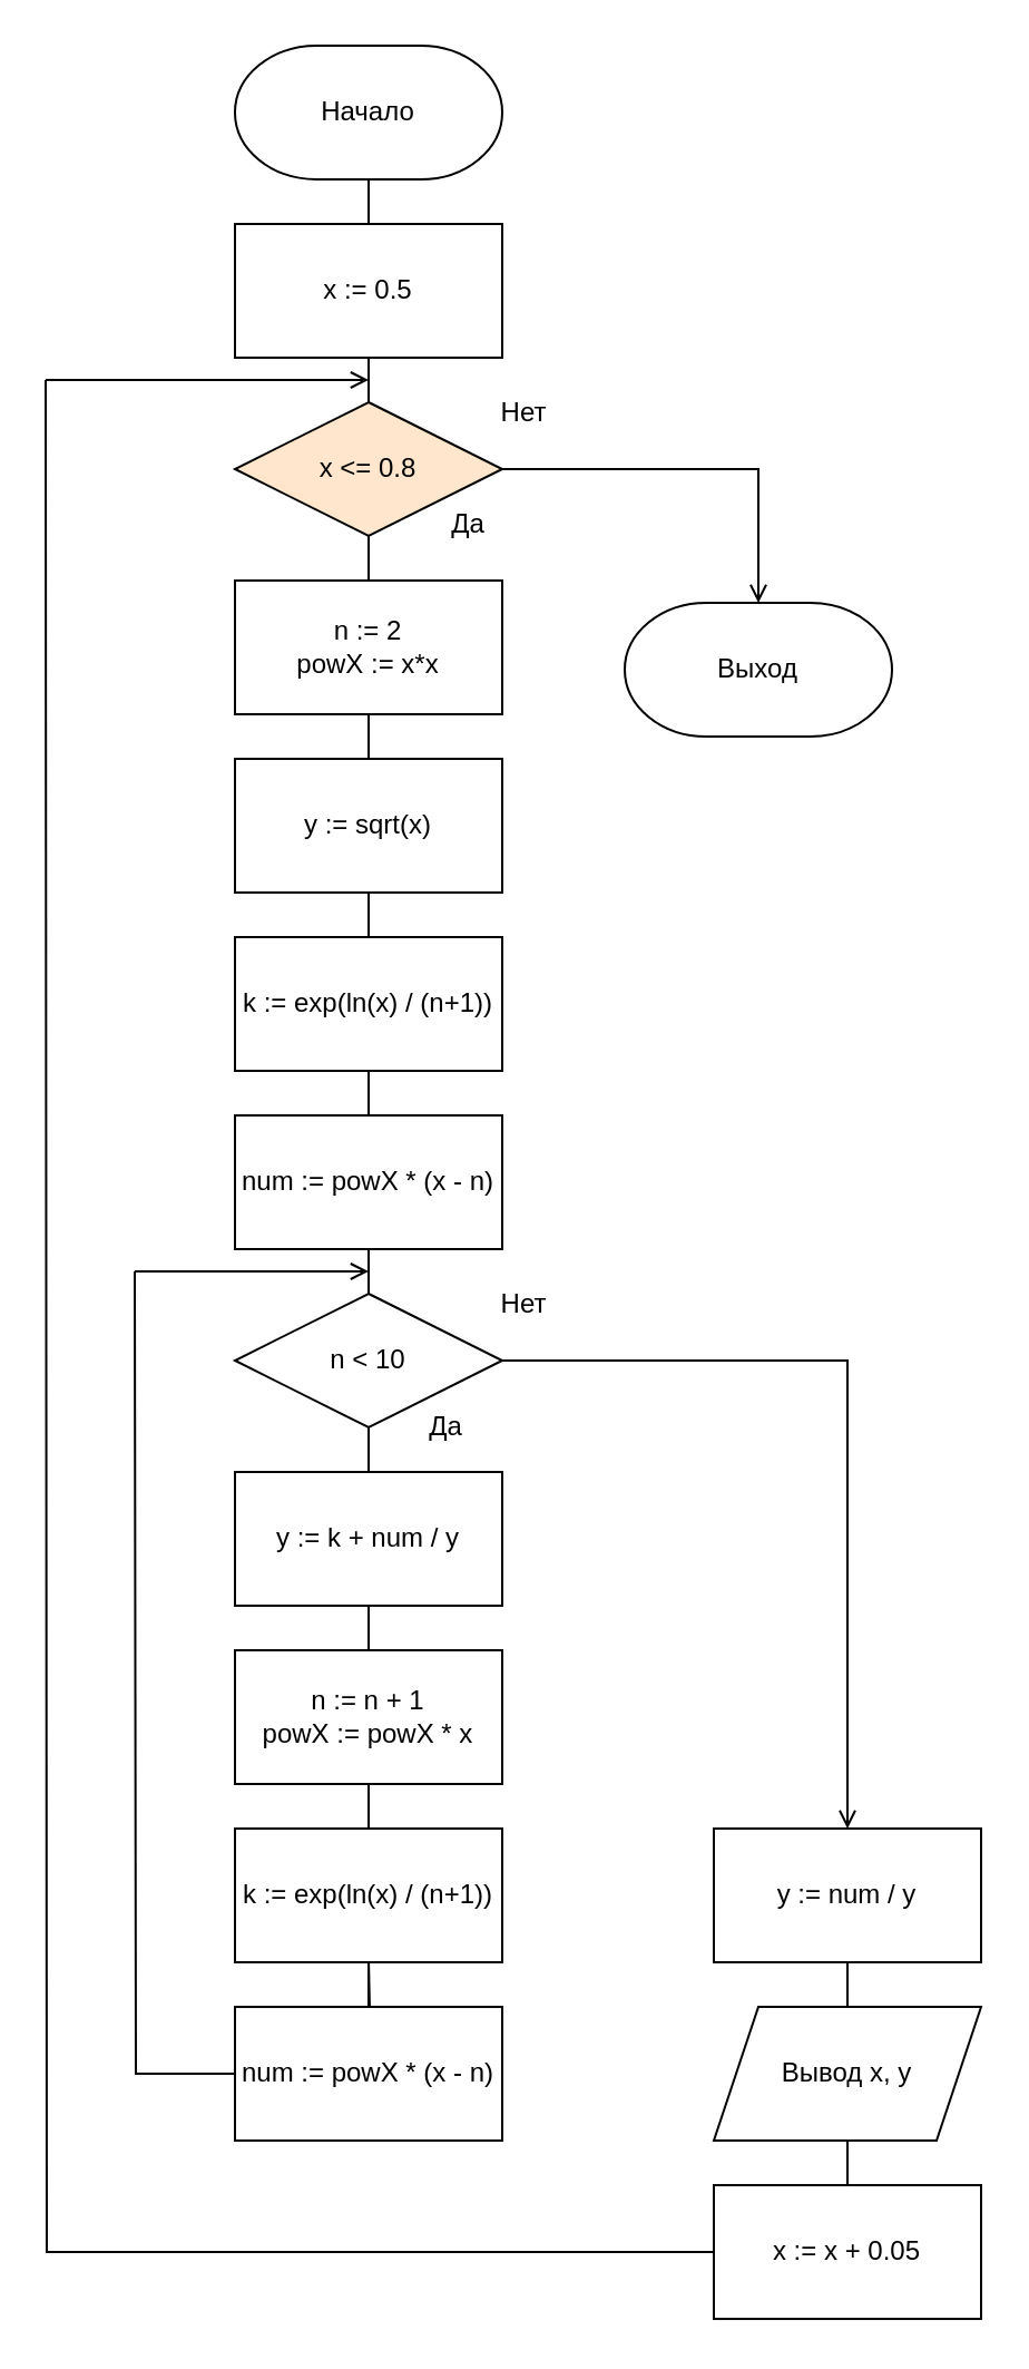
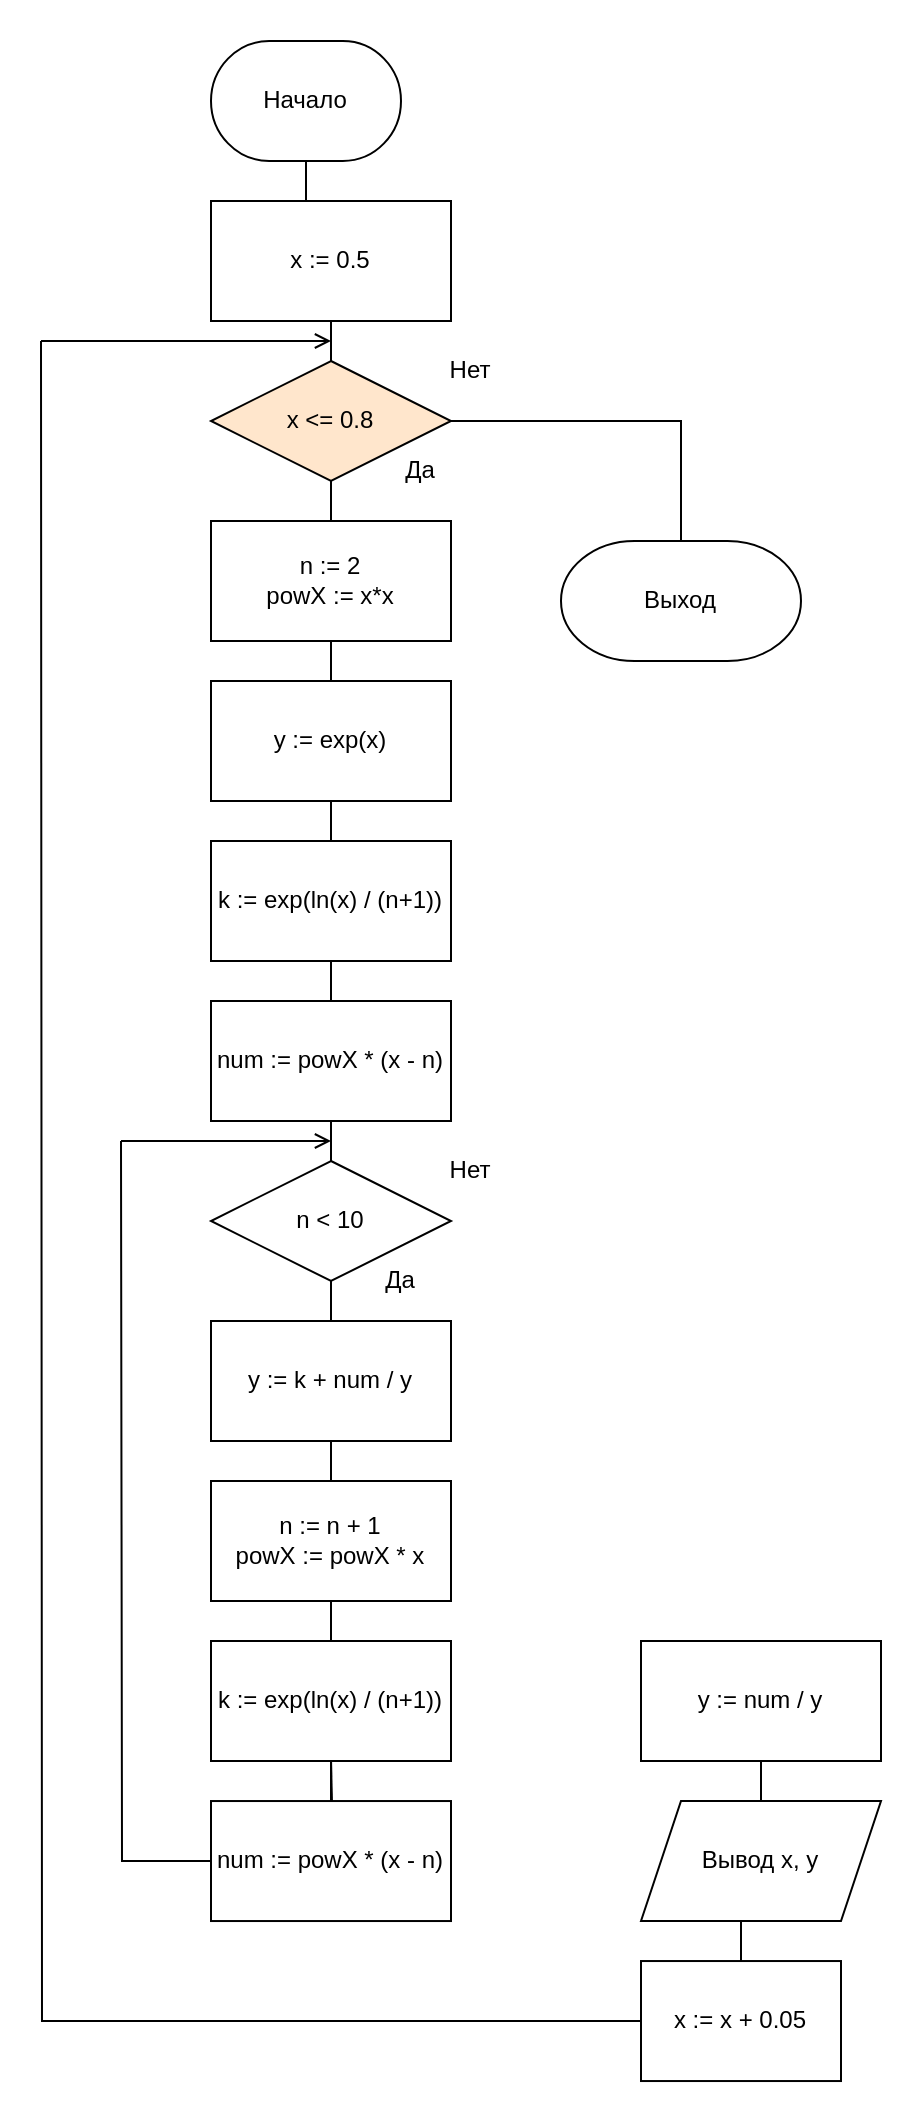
  <mxCell id="0" />
  <mxCell id="1" parent="0" />
  <mxCell id="2" style="edgeStyle=orthogonalEdgeStyle;rounded=0;orthogonalLoop=1;jettySize=auto;html=1;endArrow=none;endFill=0;" edge="1" parent="1" source="3"><mxGeometry relative="1" as="geometry"><mxPoint x="165" y="100" as="targetPoint" /></mxGeometry></mxCell>
- <mxCell id="3" value="Начало" style="strokeWidth=1;html=1;shape=mxgraph.flowchart.terminator;whiteSpace=wrap;" vertex="1" parent="1"><mxGeometry x="105" width="120" height="60" as="geometry" y="20" /></mxCell>
+ <mxCell id="3" value="Начало" style="strokeWidth=1;html=1;shape=mxgraph.flowchart.terminator;whiteSpace=wrap;" vertex="1" parent="1"><mxGeometry x="105" y="20" width="95" height="60" as="geometry" /></mxCell>
  <mxCell id="4" style="edgeStyle=orthogonalEdgeStyle;rounded=0;orthogonalLoop=1;jettySize=auto;html=1;entryX=0.5;entryY=0;entryDx=0;entryDy=0;endArrow=none;endFill=0;" edge="1" parent="1" target="18"><mxGeometry relative="1" as="geometry"><mxPoint x="165" y="160" as="sourcePoint" /></mxGeometry></mxCell>
  <mxCell id="5" value="x := 0.5" style="rounded=0;whiteSpace=wrap;html=1;" vertex="1" parent="1"><mxGeometry x="105" y="100" width="120" height="60" as="geometry" /></mxCell>
  <mxCell id="6" style="edgeStyle=orthogonalEdgeStyle;rounded=0;orthogonalLoop=1;jettySize=auto;html=1;endArrow=none;endFill=0;" edge="1" parent="1"><mxGeometry relative="1" as="geometry"><mxPoint x="165" y="340" as="targetPoint" /><mxPoint x="165" y="320" as="sourcePoint" /></mxGeometry></mxCell>
- <mxCell id="7" value="у := sqrt(x)" style="rounded=0;whiteSpace=wrap;html=1;" vertex="1" parent="1"><mxGeometry x="105" y="340" width="120" height="60" as="geometry" /></mxCell>
+ <mxCell id="7" value="у := exp(x)" style="rounded=0;whiteSpace=wrap;html=1;" vertex="1" parent="1"><mxGeometry x="105" y="340" width="120" height="60" as="geometry" /></mxCell>
  <mxCell id="8" style="edgeStyle=orthogonalEdgeStyle;rounded=0;orthogonalLoop=1;jettySize=auto;html=1;endArrow=none;endFill=0;" edge="1" parent="1"><mxGeometry relative="1" as="geometry"><mxPoint x="165" y="420" as="targetPoint" /><mxPoint x="165" y="400" as="sourcePoint" /></mxGeometry></mxCell>
  <mxCell id="9" value="k := exp(ln(x) / (n+1))" style="rounded=0;whiteSpace=wrap;html=1;" vertex="1" parent="1"><mxGeometry x="105" y="420" width="120" height="60" as="geometry" /></mxCell>
  <mxCell id="10" style="edgeStyle=orthogonalEdgeStyle;rounded=0;orthogonalLoop=1;jettySize=auto;html=1;endArrow=none;endFill=0;" edge="1" parent="1"><mxGeometry relative="1" as="geometry"><mxPoint x="165" y="500" as="targetPoint" /><mxPoint x="165" y="480" as="sourcePoint" /></mxGeometry></mxCell>
  <mxCell id="11" style="edgeStyle=orthogonalEdgeStyle;rounded=0;orthogonalLoop=1;jettySize=auto;html=1;endArrow=none;endFill=0;" edge="1" parent="1" source="12"><mxGeometry relative="1" as="geometry"><mxPoint x="165" y="580" as="targetPoint" /></mxGeometry></mxCell>
  <mxCell id="12" value="num := powX * (x - n)" style="rounded=0;whiteSpace=wrap;html=1;" vertex="1" parent="1"><mxGeometry x="105" y="500" width="120" height="60" as="geometry" /></mxCell>
  <mxCell id="13" style="edgeStyle=orthogonalEdgeStyle;rounded=0;orthogonalLoop=1;jettySize=auto;html=1;endArrow=none;endFill=0;" edge="1" parent="1" source="15"><mxGeometry relative="1" as="geometry"><mxPoint x="165" y="660" as="targetPoint" /></mxGeometry></mxCell>
- <mxCell id="14" style="edgeStyle=orthogonalEdgeStyle;rounded=0;orthogonalLoop=1;jettySize=auto;html=1;endArrow=open;endFill=0;entryX=0.5;entryY=0;entryDx=0;entryDy=0;" edge="1" parent="1" source="15" target="32"><mxGeometry relative="1" as="geometry"><mxPoint x="380" y="660" as="targetPoint" /></mxGeometry></mxCell>
  <mxCell id="15" value="n &amp;lt; 10" style="rhombus;whiteSpace=wrap;html=1;strokeWidth=1;" vertex="1" parent="1"><mxGeometry x="105" y="580" width="120" height="60" as="geometry" /></mxCell>
- <mxCell id="16" style="edgeStyle=orthogonalEdgeStyle;rounded=0;orthogonalLoop=1;jettySize=auto;html=1;endArrow=open;endFill=0;entryX=0.5;entryY=0;entryDx=0;entryDy=0;entryPerimeter=0;" edge="1" parent="1" source="18" target="38"><mxGeometry relative="1" as="geometry"><mxPoint x="340" y="260" as="targetPoint" /></mxGeometry></mxCell>
+ <mxCell id="16" style="edgeStyle=orthogonalEdgeStyle;rounded=0;orthogonalLoop=1;jettySize=auto;html=1;endArrow=none;endFill=0;entryX=0.5;entryY=0;entryDx=0;entryDy=0;entryPerimeter=0;" edge="1" parent="1" source="18" target="38"><mxGeometry relative="1" as="geometry"><mxPoint x="340" y="260" as="targetPoint" /></mxGeometry></mxCell>
  <mxCell id="17" style="edgeStyle=orthogonalEdgeStyle;rounded=0;orthogonalLoop=1;jettySize=auto;html=1;endArrow=none;endFill=0;" edge="1" parent="1" source="18"><mxGeometry relative="1" as="geometry"><mxPoint x="165" y="260" as="targetPoint" /></mxGeometry></mxCell>
  <mxCell id="18" value="x &amp;lt;= 0.8" style="rhombus;whiteSpace=wrap;html=1;strokeWidth=1;fillColor=#ffe6cc;" vertex="1" parent="1"><mxGeometry x="105" y="180" width="120" height="60" as="geometry" /></mxCell>
  <mxCell id="19" value="Да" style="text;html=1;strokeColor=none;fillColor=none;align=center;verticalAlign=middle;whiteSpace=wrap;rounded=0;" vertex="1" parent="1"><mxGeometry x="180" y="220" width="60" height="30" as="geometry" /></mxCell>
  <mxCell id="20" value="Нет" style="text;html=1;strokeColor=none;fillColor=none;align=center;verticalAlign=middle;whiteSpace=wrap;rounded=0;" vertex="1" parent="1"><mxGeometry x="205" y="170" width="60" height="30" as="geometry" /></mxCell>
  <mxCell id="21" value="Да" style="text;html=1;strokeColor=none;fillColor=none;align=center;verticalAlign=middle;whiteSpace=wrap;rounded=0;" vertex="1" parent="1"><mxGeometry x="180" y="630" width="40" height="20" as="geometry" /></mxCell>
  <mxCell id="22" value="" style="edgeStyle=orthogonalEdgeStyle;rounded=0;orthogonalLoop=1;jettySize=auto;html=1;endArrow=none;endFill=0;" edge="1" parent="1" target="28"><mxGeometry relative="1" as="geometry"><mxPoint x="165" y="880" as="sourcePoint" /></mxGeometry></mxCell>
  <mxCell id="23" style="edgeStyle=orthogonalEdgeStyle;rounded=0;orthogonalLoop=1;jettySize=auto;html=1;endArrow=none;endFill=0;" edge="1" parent="1" source="24"><mxGeometry relative="1" as="geometry"><mxPoint x="165" y="730" as="targetPoint" /></mxGeometry></mxCell>
  <mxCell id="24" value="y := k + num / y" style="rounded=0;whiteSpace=wrap;html=1;strokeWidth=1;" vertex="1" parent="1"><mxGeometry x="105" y="660" width="120" height="60" as="geometry" /></mxCell>
  <mxCell id="25" style="edgeStyle=orthogonalEdgeStyle;rounded=0;orthogonalLoop=1;jettySize=auto;html=1;endArrow=none;endFill=0;" edge="1" parent="1"><mxGeometry relative="1" as="geometry"><mxPoint x="165" y="900.02" as="targetPoint" /><mxPoint x="165.034" y="880.003" as="sourcePoint" /></mxGeometry></mxCell>
  <mxCell id="26" style="edgeStyle=orthogonalEdgeStyle;rounded=0;orthogonalLoop=1;jettySize=auto;html=1;endArrow=none;endFill=0;" edge="1" parent="1" source="28"><mxGeometry relative="1" as="geometry"><mxPoint x="60" y="570" as="targetPoint" /></mxGeometry></mxCell>
  <mxCell id="27" value="" style="edgeStyle=orthogonalEdgeStyle;rounded=0;orthogonalLoop=1;jettySize=auto;html=1;endArrow=none;endFill=0;" edge="1" parent="1" source="28"><mxGeometry relative="1" as="geometry"><mxPoint x="165" y="880" as="targetPoint" /></mxGeometry></mxCell>
  <mxCell id="28" value="num := powX * (x - n)" style="rounded=0;whiteSpace=wrap;html=1;strokeWidth=1;" vertex="1" parent="1"><mxGeometry x="105" y="900.02" width="120" height="60" as="geometry" /></mxCell>
  <mxCell id="29" value="" style="endArrow=open;html=1;rounded=0;edgeStyle=orthogonalEdgeStyle;endFill=0;" edge="1" parent="1"><mxGeometry width="50" height="50" relative="1" as="geometry"><mxPoint x="60" y="570" as="sourcePoint" /><mxPoint x="165" y="570" as="targetPoint" /></mxGeometry></mxCell>
  <mxCell id="30" value="Нет" style="text;html=1;strokeColor=none;fillColor=none;align=center;verticalAlign=middle;whiteSpace=wrap;rounded=0;" vertex="1" parent="1"><mxGeometry x="205" y="570" width="60" height="30" as="geometry" /></mxCell>
  <mxCell id="31" style="edgeStyle=orthogonalEdgeStyle;rounded=0;orthogonalLoop=1;jettySize=auto;html=1;endArrow=none;endFill=0;" edge="1" parent="1"><mxGeometry relative="1" as="geometry"><mxPoint x="380" y="900" as="targetPoint" /><mxPoint x="380" y="880" as="sourcePoint" /></mxGeometry></mxCell>
  <mxCell id="32" value="y := num / y" style="rounded=0;whiteSpace=wrap;html=1;strokeWidth=1;" vertex="1" parent="1"><mxGeometry x="320" y="820" width="120" height="60" as="geometry" /></mxCell>
  <mxCell id="33" value="Вывод x, y" style="shape=parallelogram;perimeter=parallelogramPerimeter;whiteSpace=wrap;html=1;fixedSize=1;strokeWidth=1;" vertex="1" parent="1"><mxGeometry x="320" y="900" width="120" height="60" as="geometry" /></mxCell>
  <mxCell id="34" value="" style="edgeStyle=orthogonalEdgeStyle;rounded=0;orthogonalLoop=1;jettySize=auto;html=1;endArrow=none;endFill=0;" edge="1" parent="1" source="36"><mxGeometry relative="1" as="geometry"><mxPoint x="380.034" y="960" as="targetPoint" /></mxGeometry></mxCell>
  <mxCell id="35" style="edgeStyle=orthogonalEdgeStyle;rounded=0;orthogonalLoop=1;jettySize=auto;html=1;endArrow=none;endFill=0;" edge="1" parent="1" source="36"><mxGeometry relative="1" as="geometry"><mxPoint x="20" y="170" as="targetPoint" /></mxGeometry></mxCell>
- <mxCell id="36" value="x := x + 0.05" style="rounded=0;whiteSpace=wrap;html=1;strokeWidth=1;" vertex="1" parent="1"><mxGeometry x="320" y="980.02" width="120" height="60" as="geometry" /></mxCell>
+ <mxCell id="36" value="x := x + 0.05" style="rounded=0;whiteSpace=wrap;html=1;strokeWidth=1;" vertex="1" parent="1"><mxGeometry x="320" y="980.02" width="100" height="60" as="geometry" /></mxCell>
  <mxCell id="37" value="" style="endArrow=open;html=1;rounded=0;edgeStyle=orthogonalEdgeStyle;endFill=0;" edge="1" parent="1"><mxGeometry width="50" height="50" relative="1" as="geometry"><mxPoint x="20" y="170" as="sourcePoint" /><mxPoint x="165" y="170" as="targetPoint" /><Array as="points"><mxPoint x="165" y="170" /></Array></mxGeometry></mxCell>
  <mxCell id="38" value="Выход" style="strokeWidth=1;html=1;shape=mxgraph.flowchart.terminator;whiteSpace=wrap;" vertex="1" parent="1"><mxGeometry x="280" y="270" width="120" height="60" as="geometry" /></mxCell>
  <mxCell id="39" style="edgeStyle=orthogonalEdgeStyle;rounded=0;orthogonalLoop=1;jettySize=auto;html=1;endArrow=none;endFill=0;" edge="1" parent="1" source="40"><mxGeometry relative="1" as="geometry"><mxPoint x="165" y="820" as="targetPoint" /></mxGeometry></mxCell>
  <mxCell id="40" value="n := n + 1&lt;br&gt;powX := powX * x" style="rounded=0;whiteSpace=wrap;html=1;" vertex="1" parent="1"><mxGeometry x="105" y="740" width="120" height="60" as="geometry" /></mxCell>
  <mxCell id="41" value="n := 2&lt;br&gt;powX := x*x" style="rounded=0;whiteSpace=wrap;html=1;" vertex="1" parent="1"><mxGeometry x="105" y="260" width="120" height="60" as="geometry" /></mxCell>
  <mxCell id="42" value="k := exp(ln(x) / (n+1))" style="rounded=0;whiteSpace=wrap;html=1;" vertex="1" parent="1"><mxGeometry x="105" y="820" width="120" height="60" as="geometry" /></mxCell>
